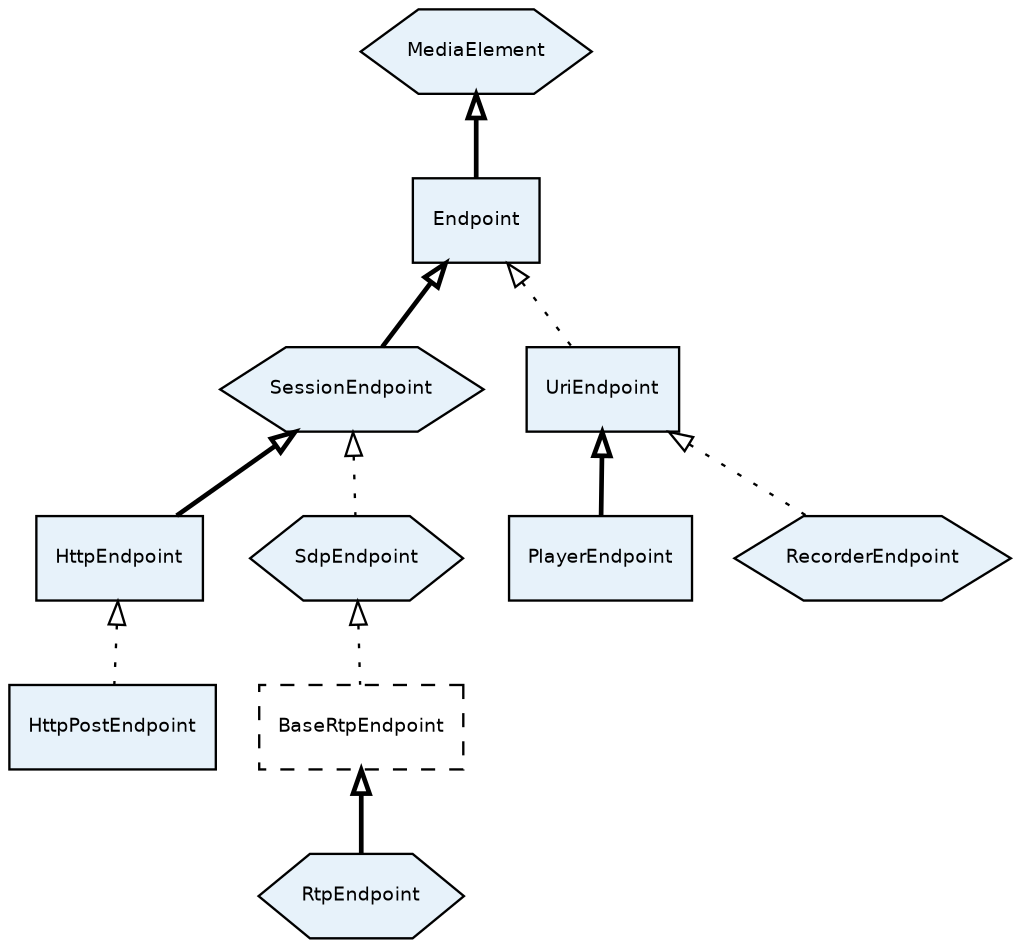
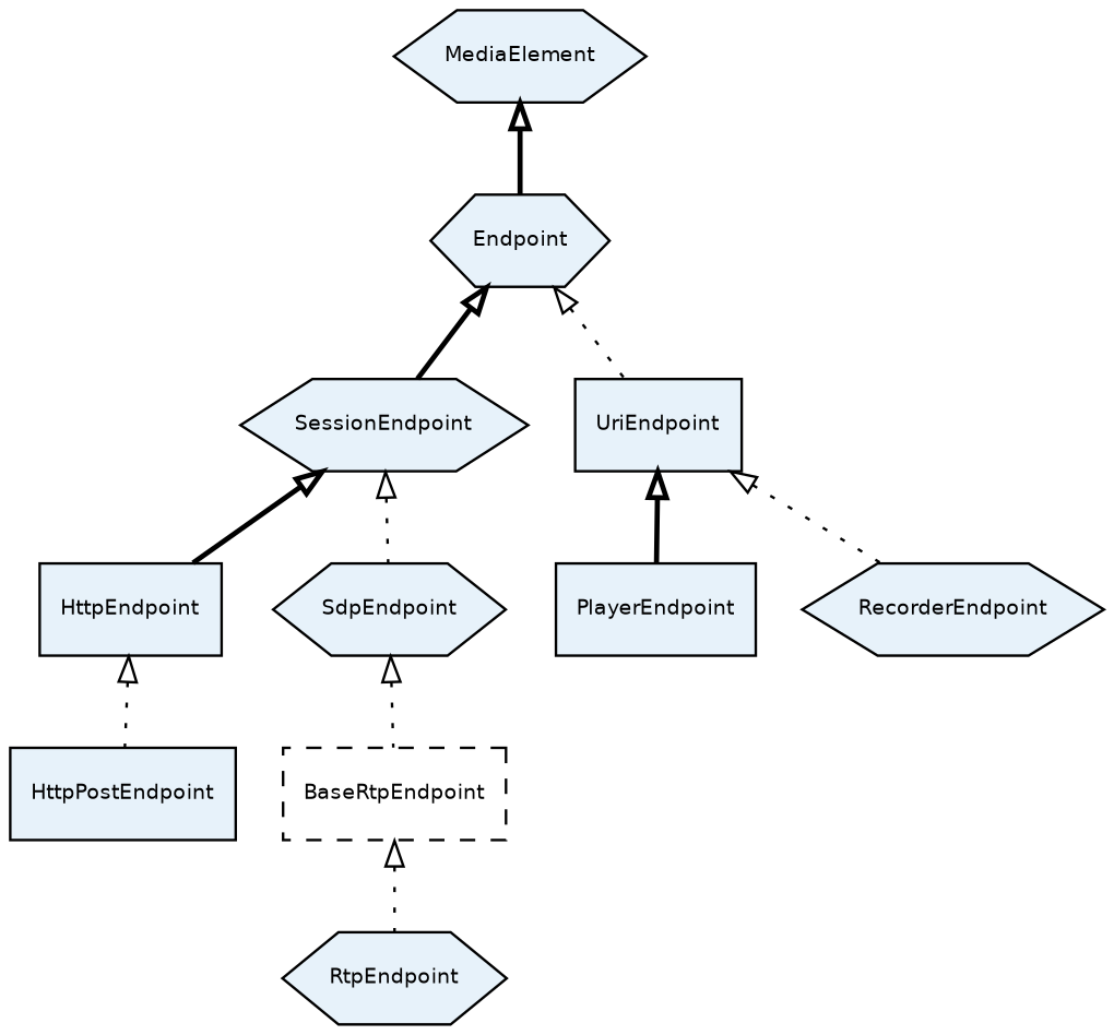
  digraph {
    fontname="Bitstream Vera Sans"
    fontsize=8
    node [fillcolor="#E7F2FA" fontname="Bitstream Vera Sans" fontsize=8 shape=box style=filled]
    edge [arrowtail=empty dir=back fontname="Bitstream Vera Sans" fontsize=8 style=dotted]
-   Endpoint
+   Endpoint [shape=hexagon]
    MediaElement [shape=hexagon]
    SessionEndpoint [shape=hexagon]
    UriEndpoint
    HttpEndpoint
    SdpEndpoint [shape=hexagon]
    PlayerEndpoint
    RecorderEndpoint [shape=hexagon]
    HttpPostEndpoint
    BaseRtpEndpoint [style=dashed]
    RtpEndpoint [shape=hexagon]
    Endpoint -> SessionEndpoint [style=bold]
    Endpoint -> UriEndpoint
    MediaElement -> Endpoint [style=bold]
    SessionEndpoint -> HttpEndpoint [style=bold]
    SessionEndpoint -> SdpEndpoint
    UriEndpoint -> PlayerEndpoint [style=bold]
    UriEndpoint -> RecorderEndpoint
    HttpEndpoint -> HttpPostEndpoint
    SdpEndpoint -> BaseRtpEndpoint
-   BaseRtpEndpoint -> RtpEndpoint [style=bold]
+   BaseRtpEndpoint -> RtpEndpoint
  }
